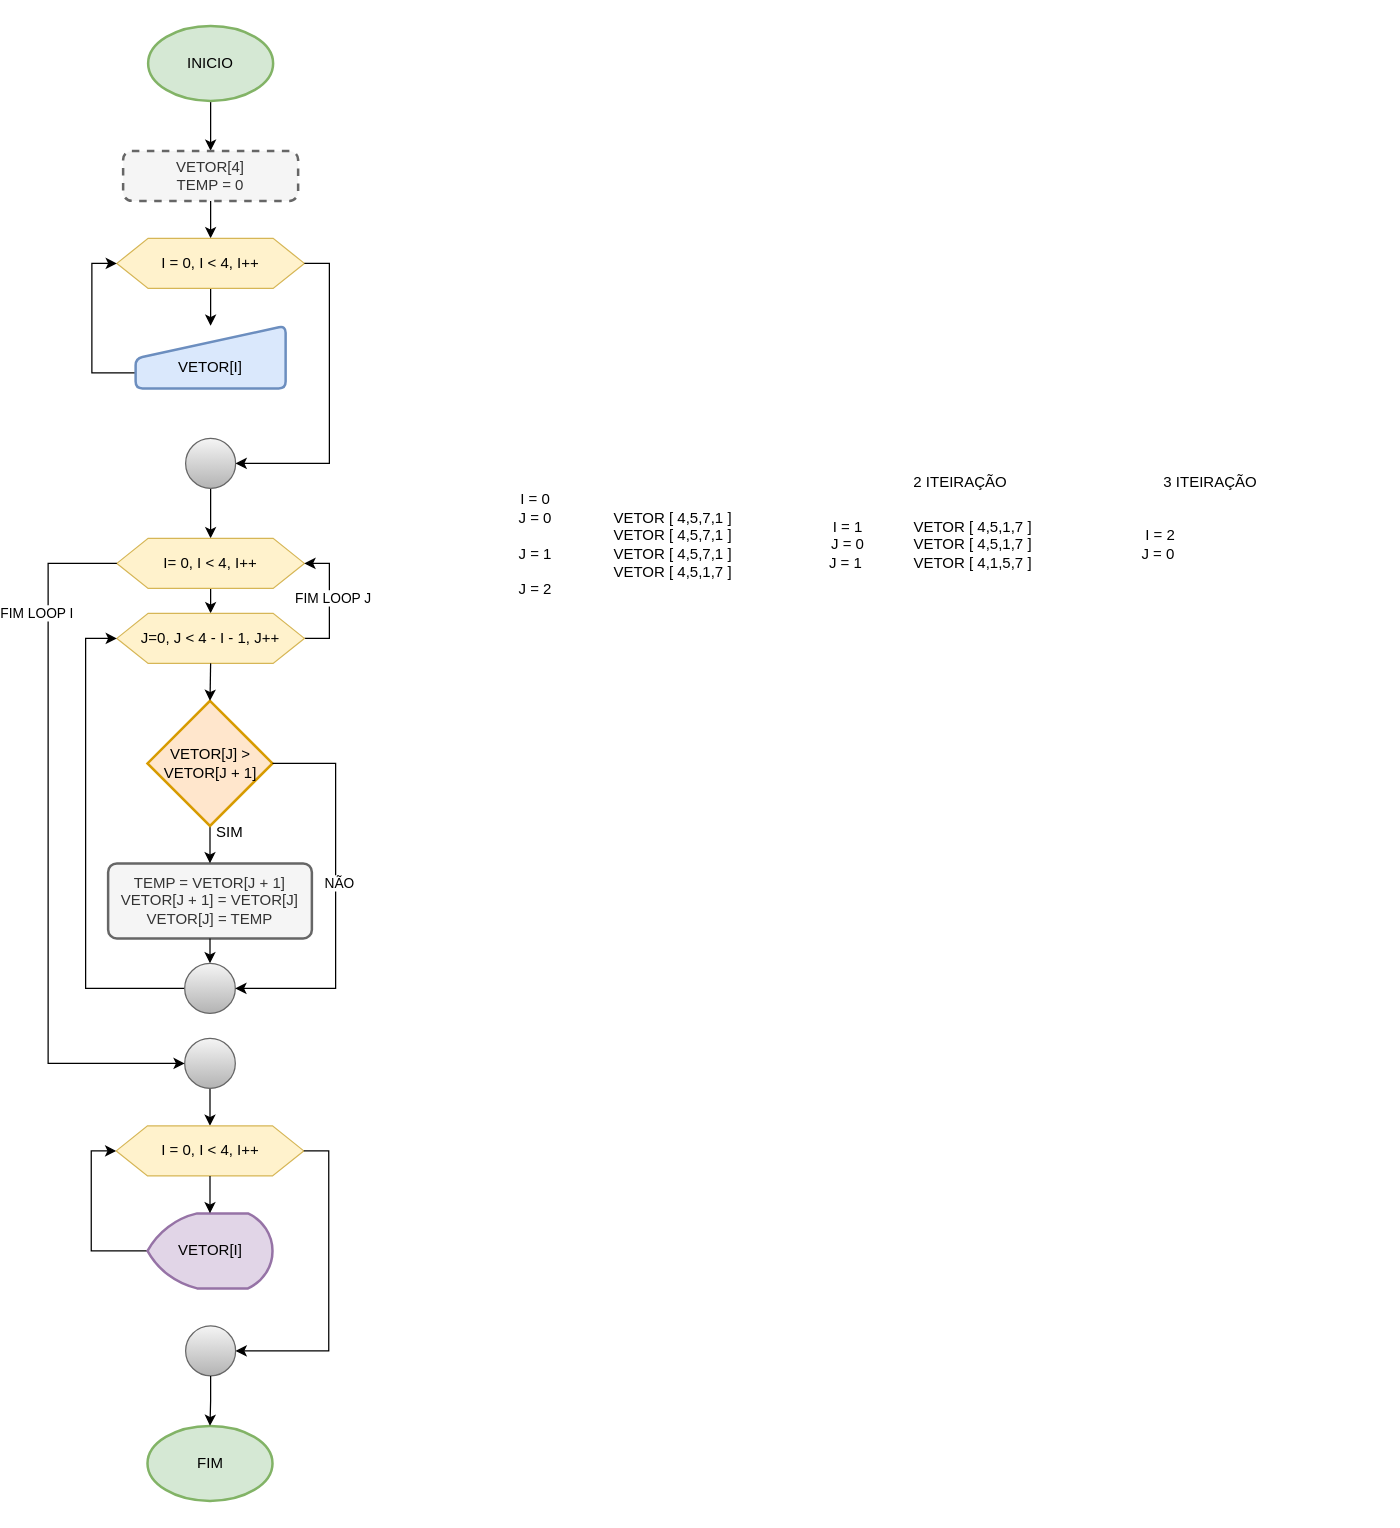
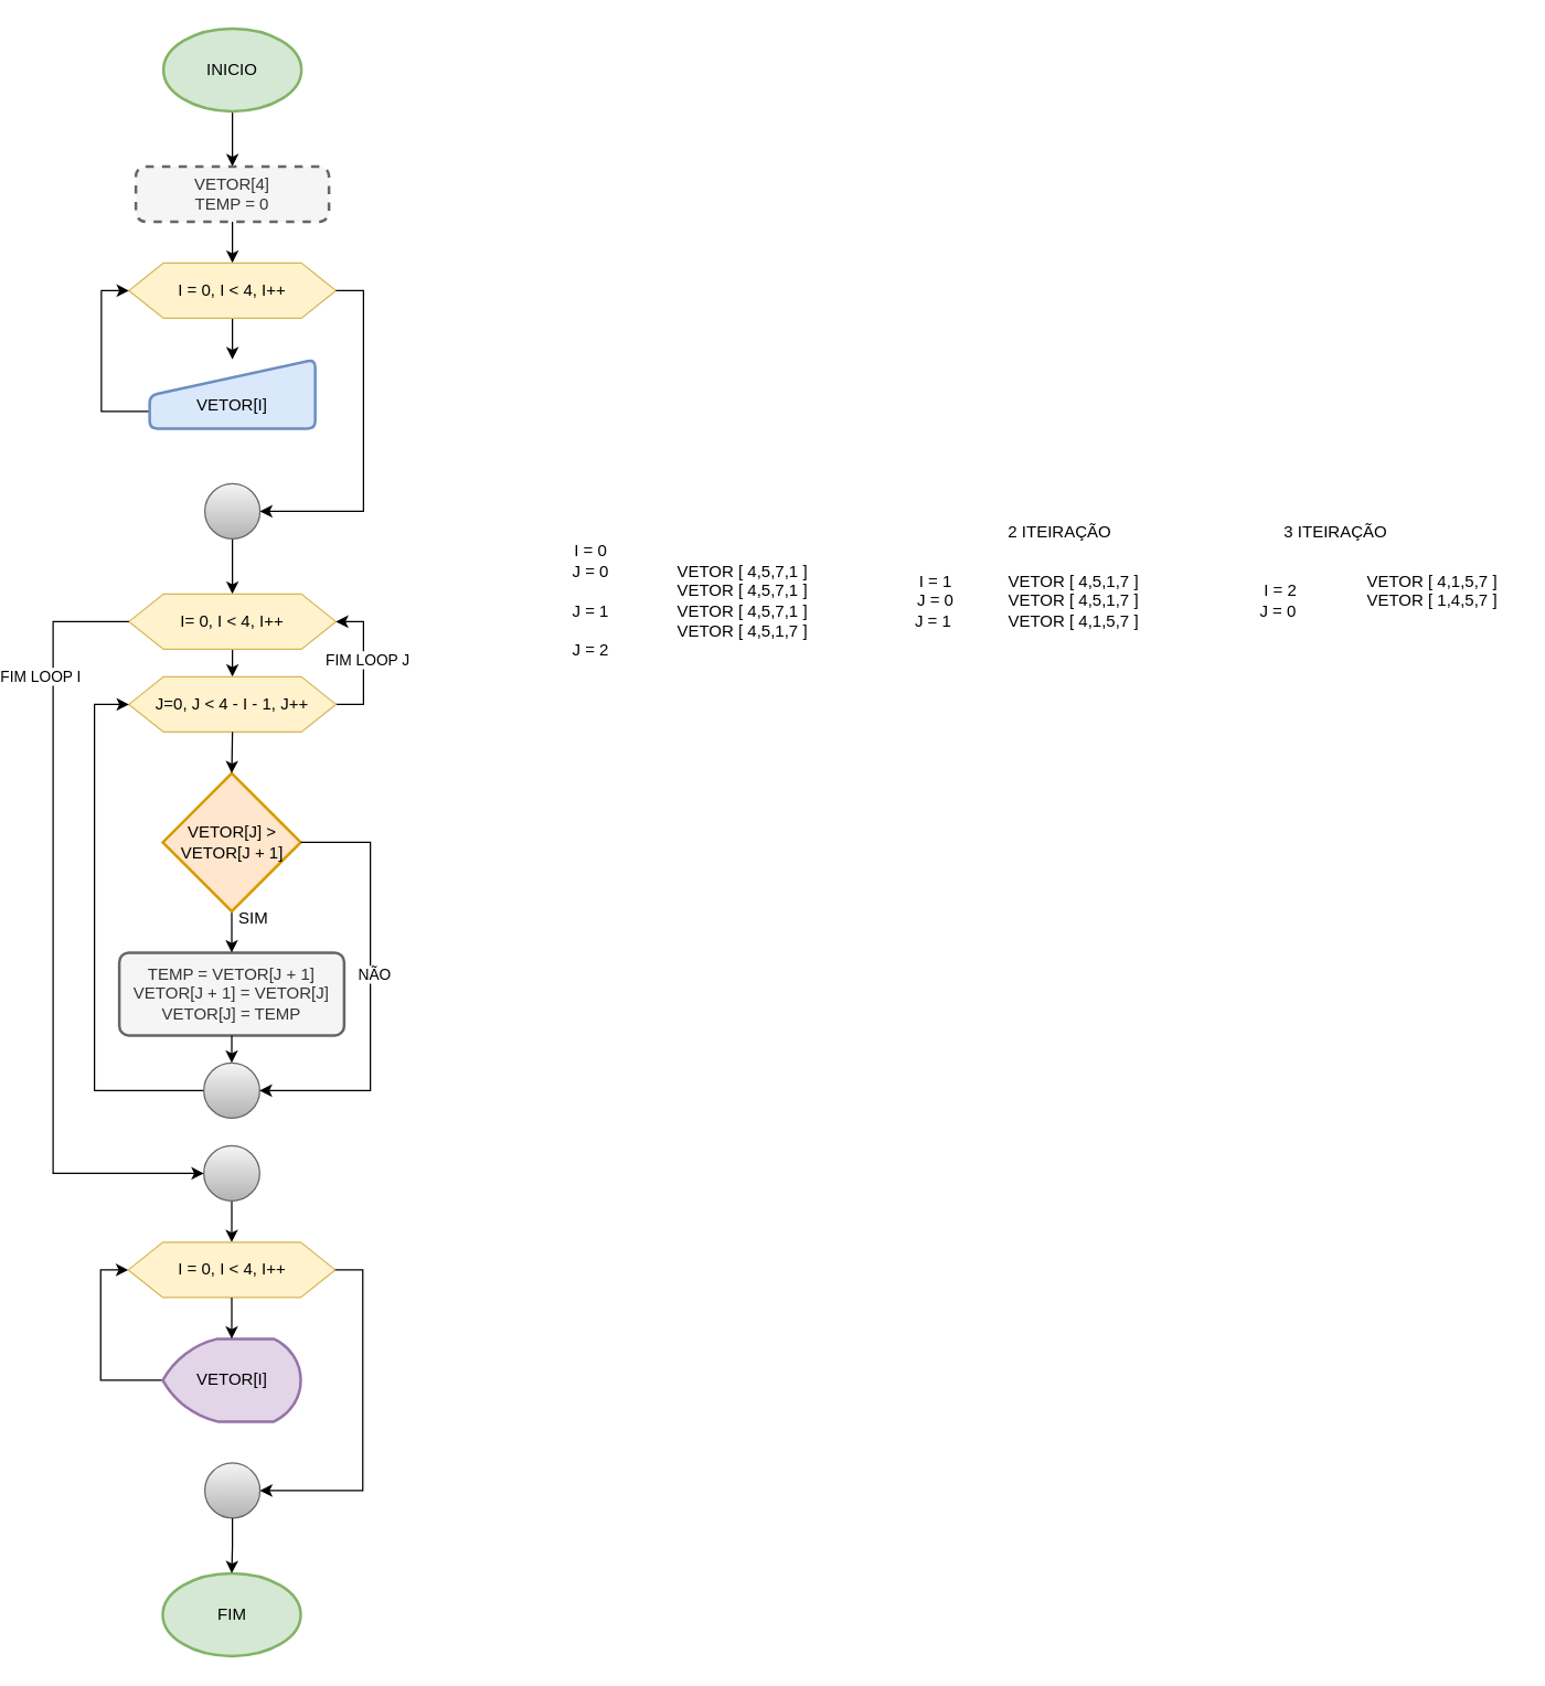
  <mxCell id="0" />
  <mxCell id="1" parent="0" />
  <mxCell id="2" style="edgeStyle=orthogonalEdgeStyle;rounded=0;orthogonalLoop=1;jettySize=auto;html=1;exitX=0.5;exitY=1;exitDx=0;exitDy=0;exitPerimeter=0;entryX=0.5;entryY=0;entryDx=0;entryDy=0;" edge="1" parent="1" source="3" target="6"><mxGeometry relative="1" as="geometry" /></mxCell>
  <mxCell id="3" value="INICIO" style="strokeWidth=2;html=1;shape=mxgraph.flowchart.start_1;whiteSpace=wrap;fillColor=#d5e8d4;strokeColor=#82b366;" vertex="1" parent="1"><mxGeometry x="100" y="20" width="100" height="60" as="geometry" /></mxCell>
  <mxCell id="4" value="FIM" style="strokeWidth=2;html=1;shape=mxgraph.flowchart.start_1;whiteSpace=wrap;fillColor=#d5e8d4;strokeColor=#82b366;" vertex="1" parent="1"><mxGeometry x="99.5" y="1140" width="100" height="60" as="geometry" /></mxCell>
  <mxCell id="5" style="edgeStyle=orthogonalEdgeStyle;rounded=0;orthogonalLoop=1;jettySize=auto;html=1;exitX=0.5;exitY=1;exitDx=0;exitDy=0;entryX=0.5;entryY=0;entryDx=0;entryDy=0;" edge="1" parent="1" source="6" target="9"><mxGeometry relative="1" as="geometry" /></mxCell>
  <mxCell id="6" value="VETOR[4]&lt;div&gt;TEMP = 0&lt;/div&gt;" style="rounded=1;whiteSpace=wrap;html=1;absoluteArcSize=1;arcSize=14;strokeWidth=2;fillColor=#f5f5f5;fontColor=#333333;strokeColor=#666666;dashed=1;" vertex="1" parent="1"><mxGeometry x="80" y="120" width="140" height="40" as="geometry" /></mxCell>
  <mxCell id="7" value="TEMP = VETOR[J + 1]&lt;div&gt;VETOR[J + 1] = VETOR[J]&lt;/div&gt;&lt;div&gt;VETOR[J] = TEMP&lt;/div&gt;" style="rounded=1;whiteSpace=wrap;html=1;absoluteArcSize=1;arcSize=14;strokeWidth=2;fillColor=#f5f5f5;fontColor=#333333;strokeColor=#666666;" vertex="1" parent="1"><mxGeometry x="68" y="690" width="163" height="60" as="geometry" /></mxCell>
  <mxCell id="8" value="" style="edgeStyle=orthogonalEdgeStyle;rounded=0;orthogonalLoop=1;jettySize=auto;html=1;" edge="1" parent="1" source="9" target="11"><mxGeometry relative="1" as="geometry" /></mxCell>
  <mxCell id="9" value="I = 0, I &amp;lt; 4, I++" style="shape=hexagon;perimeter=hexagonPerimeter2;whiteSpace=wrap;html=1;fixedSize=1;fillColor=#fff2cc;strokeColor=#d6b656;size=25;" vertex="1" parent="1"><mxGeometry x="75" y="190" width="150" height="40" as="geometry" /></mxCell>
  <mxCell id="10" style="edgeStyle=orthogonalEdgeStyle;rounded=0;orthogonalLoop=1;jettySize=auto;html=1;exitX=0;exitY=0.75;exitDx=0;exitDy=0;entryX=0;entryY=0.5;entryDx=0;entryDy=0;" edge="1" parent="1" source="11" target="9"><mxGeometry relative="1" as="geometry" /></mxCell>
  <mxCell id="11" value="&lt;div&gt;&lt;br&gt;&lt;/div&gt;VETOR[I]" style="html=1;strokeWidth=2;shape=manualInput;whiteSpace=wrap;rounded=1;size=26;arcSize=11;fillColor=#dae8fc;strokeColor=#6c8ebf;" vertex="1" parent="1"><mxGeometry x="90" y="260" width="120" height="50" as="geometry" /></mxCell>
  <mxCell id="12" value="" style="edgeStyle=orthogonalEdgeStyle;rounded=0;orthogonalLoop=1;jettySize=auto;html=1;" edge="1" parent="1" source="13" target="20"><mxGeometry relative="1" as="geometry" /></mxCell>
  <mxCell id="13" value="" style="verticalLabelPosition=bottom;verticalAlign=top;html=1;shape=mxgraph.flowchart.on-page_reference;fillColor=#f5f5f5;gradientColor=#b3b3b3;strokeColor=#666666;" vertex="1" parent="1"><mxGeometry x="130" y="350" width="40" height="40" as="geometry" /></mxCell>
  <mxCell id="14" style="edgeStyle=orthogonalEdgeStyle;rounded=0;orthogonalLoop=1;jettySize=auto;html=1;exitX=1;exitY=0.5;exitDx=0;exitDy=0;entryX=1;entryY=0.5;entryDx=0;entryDy=0;entryPerimeter=0;" edge="1" parent="1" source="9" target="13"><mxGeometry relative="1" as="geometry" /></mxCell>
  <mxCell id="15" style="edgeStyle=orthogonalEdgeStyle;rounded=0;orthogonalLoop=1;jettySize=auto;html=1;exitX=0.5;exitY=1;exitDx=0;exitDy=0;exitPerimeter=0;entryX=0.5;entryY=0;entryDx=0;entryDy=0;" edge="1" parent="1" source="16" target="7"><mxGeometry relative="1" as="geometry" /></mxCell>
  <mxCell id="16" value="VETOR[J] &amp;gt; VETOR[J + 1]" style="strokeWidth=2;html=1;shape=mxgraph.flowchart.decision;whiteSpace=wrap;fillColor=#ffe6cc;strokeColor=#d79b00;" vertex="1" parent="1"><mxGeometry x="99.5" y="560" width="100" height="100" as="geometry" /></mxCell>
  <mxCell id="17" value="SIM" style="text;html=1;align=center;verticalAlign=middle;resizable=0;points=[];autosize=1;strokeColor=none;fillColor=none;" vertex="1" parent="1"><mxGeometry x="144.5" y="650" width="40" height="30" as="geometry" /></mxCell>
  <mxCell id="18" value="" style="verticalLabelPosition=bottom;verticalAlign=top;html=1;shape=mxgraph.flowchart.on-page_reference;fillColor=#f5f5f5;gradientColor=#b3b3b3;strokeColor=#666666;" vertex="1" parent="1"><mxGeometry x="130" y="1060" width="40" height="40" as="geometry" /></mxCell>
  <mxCell id="19" style="edgeStyle=orthogonalEdgeStyle;rounded=0;orthogonalLoop=1;jettySize=auto;html=1;exitX=0.5;exitY=1;exitDx=0;exitDy=0;entryX=0.5;entryY=0;entryDx=0;entryDy=0;" edge="1" parent="1" source="20" target="23"><mxGeometry relative="1" as="geometry" /></mxCell>
  <mxCell id="20" value="I= 0, I &amp;lt; 4, I++" style="shape=hexagon;perimeter=hexagonPerimeter2;whiteSpace=wrap;html=1;fixedSize=1;fillColor=#fff2cc;strokeColor=#d6b656;size=25;" vertex="1" parent="1"><mxGeometry x="75" y="430" width="150" height="40" as="geometry" /></mxCell>
  <mxCell id="21" style="edgeStyle=orthogonalEdgeStyle;rounded=0;orthogonalLoop=1;jettySize=auto;html=1;exitX=1;exitY=0.5;exitDx=0;exitDy=0;entryX=1;entryY=0.5;entryDx=0;entryDy=0;" edge="1" parent="1" source="23" target="20"><mxGeometry relative="1" as="geometry" /></mxCell>
  <mxCell id="22" value="FIM LOOP J" style="edgeLabel;html=1;align=center;verticalAlign=middle;resizable=0;points=[];" vertex="1" connectable="0" parent="21"><mxGeometry x="0.06" y="-2" relative="1" as="geometry"><mxPoint as="offset" /></mxGeometry></mxCell>
  <mxCell id="23" value="J=0, J &amp;lt; 4 - I - 1, J++" style="shape=hexagon;perimeter=hexagonPerimeter2;whiteSpace=wrap;html=1;fixedSize=1;fillColor=#fff2cc;strokeColor=#d6b656;size=25;" vertex="1" parent="1"><mxGeometry x="75" y="490" width="150" height="40" as="geometry" /></mxCell>
  <mxCell id="24" style="edgeStyle=orthogonalEdgeStyle;rounded=0;orthogonalLoop=1;jettySize=auto;html=1;exitX=0.5;exitY=1;exitDx=0;exitDy=0;entryX=0.5;entryY=0;entryDx=0;entryDy=0;entryPerimeter=0;" edge="1" parent="1" source="23" target="16"><mxGeometry relative="1" as="geometry" /></mxCell>
  <mxCell id="25" style="edgeStyle=orthogonalEdgeStyle;rounded=0;orthogonalLoop=1;jettySize=auto;html=1;exitX=0.5;exitY=1;exitDx=0;exitDy=0;exitPerimeter=0;entryX=0.5;entryY=0;entryDx=0;entryDy=0;" edge="1" parent="1" source="26" target="44"><mxGeometry relative="1" as="geometry" /></mxCell>
  <mxCell id="26" value="" style="verticalLabelPosition=bottom;verticalAlign=top;html=1;shape=mxgraph.flowchart.on-page_reference;fillColor=#f5f5f5;gradientColor=#b3b3b3;strokeColor=#666666;" vertex="1" parent="1"><mxGeometry x="129.25" y="830" width="40.5" height="40" as="geometry" /></mxCell>
  <mxCell id="27" style="edgeStyle=orthogonalEdgeStyle;rounded=0;orthogonalLoop=1;jettySize=auto;html=1;exitX=0;exitY=0.5;exitDx=0;exitDy=0;entryX=0;entryY=0.5;entryDx=0;entryDy=0;entryPerimeter=0;" edge="1" parent="1" source="20" target="26"><mxGeometry relative="1" as="geometry"><Array as="points"><mxPoint x="20" y="450" /><mxPoint x="20" y="850" /></Array></mxGeometry></mxCell>
  <mxCell id="28" value="FIM LOOP I" style="edgeLabel;html=1;align=center;verticalAlign=middle;resizable=0;points=[];" vertex="1" connectable="0" parent="27"><mxGeometry x="-0.646" relative="1" as="geometry"><mxPoint x="-10" y="-6" as="offset" /></mxGeometry></mxCell>
  <mxCell id="29" style="edgeStyle=orthogonalEdgeStyle;rounded=0;orthogonalLoop=1;jettySize=auto;html=1;exitX=0;exitY=0.5;exitDx=0;exitDy=0;exitPerimeter=0;entryX=0;entryY=0.5;entryDx=0;entryDy=0;" edge="1" parent="1" source="30" target="23"><mxGeometry relative="1" as="geometry"><Array as="points"><mxPoint x="50" y="790" /><mxPoint x="50" y="510" /></Array></mxGeometry></mxCell>
  <mxCell id="30" value="" style="verticalLabelPosition=bottom;verticalAlign=top;html=1;shape=mxgraph.flowchart.on-page_reference;fillColor=#f5f5f5;gradientColor=#b3b3b3;strokeColor=#666666;" vertex="1" parent="1"><mxGeometry x="129.25" y="770" width="40.5" height="40" as="geometry" /></mxCell>
  <mxCell id="31" style="edgeStyle=orthogonalEdgeStyle;rounded=0;orthogonalLoop=1;jettySize=auto;html=1;exitX=0.5;exitY=1;exitDx=0;exitDy=0;entryX=0.5;entryY=0;entryDx=0;entryDy=0;entryPerimeter=0;" edge="1" parent="1" source="7" target="30"><mxGeometry relative="1" as="geometry" /></mxCell>
  <mxCell id="32" style="edgeStyle=orthogonalEdgeStyle;rounded=0;orthogonalLoop=1;jettySize=auto;html=1;exitX=1;exitY=0.5;exitDx=0;exitDy=0;exitPerimeter=0;entryX=1;entryY=0.5;entryDx=0;entryDy=0;entryPerimeter=0;" edge="1" parent="1" source="16" target="30"><mxGeometry relative="1" as="geometry"><Array as="points"><mxPoint x="250" y="610" /><mxPoint x="250" y="790" /></Array></mxGeometry></mxCell>
  <mxCell id="33" value="NÃO" style="edgeLabel;html=1;align=center;verticalAlign=middle;resizable=0;points=[];" vertex="1" connectable="0" parent="32"><mxGeometry x="-0.064" y="2" relative="1" as="geometry"><mxPoint y="1" as="offset" /></mxGeometry></mxCell>
  <mxCell id="34" value="I = 0&lt;div&gt;J = 0&lt;/div&gt;&lt;div&gt;&lt;br&gt;&lt;/div&gt;&lt;div&gt;J = 1&lt;/div&gt;&lt;div&gt;&lt;br&gt;&lt;/div&gt;&lt;div&gt;J = 2&lt;/div&gt;" style="text;html=1;align=center;verticalAlign=middle;whiteSpace=wrap;rounded=0;" vertex="1" parent="1"><mxGeometry x="380" y="420" width="60" height="30" as="geometry" /></mxCell>
  <mxCell id="35" value="VETOR [ 4,5,7,1 ]&lt;div&gt;&lt;span style=&quot;color: rgba(0, 0, 0, 0); font-family: monospace; font-size: 0px; text-align: start; text-wrap-mode: nowrap;&quot;&gt;%3CmxGraphModel%3E%3Croot%3E%3CmxCell%20id%3D%220%22%2F%3E%3CmxCell%20id%3D%221%22%20parent%3D%220%22%2F%3E%3CmxCell%20id%3D%222%22%20value%3D%22%22%20style%3D%22verticalLabelPosition%3Dbottom%3BverticalAlign%3Dtop%3Bhtml%3D1%3Bshape%3Dmxgraph.flowchart.on-page_reference%3BfillColor%3D%23f5f5f5%3BgradientColor%3D%23b3b3b3%3BstrokeColor%3D%23666666%3B%22%20vertex%3D%221%22%20parent%3D%221%22%3E%3CmxGeometry%20x%3D%22379.25%22%20y%3D%22870%22%20width%3D%2240.5%22%20height%3D%2240%22%20as%3D%22geometry%22%2F%3E%3C%2FmxCell%3E%3C%2Froot%3E%3C%2FmxGraphModel%3E&lt;/span&gt;&lt;span style=&quot;background-color: transparent; color: light-dark(rgb(0, 0, 0), rgb(255, 255, 255));&quot;&gt;VETOR [ 4,5,7,1 ]&lt;/span&gt;&lt;/div&gt;&lt;div&gt;VETOR [ 4,5,7,1 ]&lt;span style=&quot;background-color: transparent; color: light-dark(rgb(0, 0, 0), rgb(255, 255, 255));&quot;&gt;&lt;/span&gt;&lt;/div&gt;&lt;div&gt;VETOR [ 4,5,1,7 ]&lt;/div&gt;" style="text;html=1;align=center;verticalAlign=middle;whiteSpace=wrap;rounded=0;" vertex="1" parent="1"><mxGeometry x="460" y="420" width="120" height="30" as="geometry" /></mxCell>
  <mxCell id="36" value="2 ITEIRAÇÃO" style="text;html=1;align=center;verticalAlign=middle;whiteSpace=wrap;rounded=0;" vertex="1" parent="1"><mxGeometry x="680" y="370" width="140" height="30" as="geometry" /></mxCell>
  <mxCell id="37" value="&lt;div&gt;VETOR [ 4,5,1,7 ]&lt;/div&gt;&lt;div&gt;VETOR [ 4,5,1,7 ]&lt;/div&gt;&lt;div&gt;VETOR [ 4,1,5,7 ]&lt;/div&gt;" style="text;html=1;align=center;verticalAlign=middle;whiteSpace=wrap;rounded=0;" vertex="1" parent="1"><mxGeometry x="700" y="420" width="120" height="30" as="geometry" /></mxCell>
  <mxCell id="38" value="I = 1&lt;div&gt;J = 0&lt;/div&gt;&lt;div&gt;J = 1&amp;nbsp;&lt;/div&gt;" style="text;html=1;align=center;verticalAlign=middle;whiteSpace=wrap;rounded=0;" vertex="1" parent="1"><mxGeometry x="630" y="420" width="60" height="30" as="geometry" /></mxCell>
  <mxCell id="39" value="3 ITEIRAÇÃO" style="text;html=1;align=center;verticalAlign=middle;whiteSpace=wrap;rounded=0;" vertex="1" parent="1"><mxGeometry x="880" y="370" width="140" height="30" as="geometry" /></mxCell>
+ <mxCell id="40" value="&lt;div&gt;&lt;span style=&quot;background-color: transparent; color: light-dark(rgb(0, 0, 0), rgb(255, 255, 255));&quot;&gt;VETOR [ 4,1,5,7 ]&lt;/span&gt;&lt;/div&gt;&lt;div&gt;&lt;div&gt;&lt;span style=&quot;background-color: transparent; color: light-dark(rgb(0, 0, 0), rgb(255, 255, 255));&quot;&gt;VETOR [ 1,4,5,7 ]&lt;/span&gt;&lt;/div&gt;&lt;/div&gt;&lt;div&gt;&lt;span style=&quot;background-color: transparent; color: light-dark(rgb(0, 0, 0), rgb(255, 255, 255));&quot;&gt;&lt;br&gt;&lt;/span&gt;&lt;/div&gt;" style="text;html=1;align=center;verticalAlign=middle;whiteSpace=wrap;rounded=0;" vertex="1" parent="1"><mxGeometry x="960" y="420" width="120" height="30" as="geometry" /></mxCell>
  <mxCell id="41" value="I = 2&lt;div&gt;J = 0&lt;span style=&quot;background-color: transparent; color: light-dark(rgb(0, 0, 0), rgb(255, 255, 255));&quot;&gt;&amp;nbsp;&lt;/span&gt;&lt;/div&gt;" style="text;html=1;align=center;verticalAlign=middle;whiteSpace=wrap;rounded=0;" vertex="1" parent="1"><mxGeometry x="880" y="420" width="60" height="30" as="geometry" /></mxCell>
  <mxCell id="42" style="edgeStyle=orthogonalEdgeStyle;rounded=0;orthogonalLoop=1;jettySize=auto;html=1;exitX=0;exitY=0.5;exitDx=0;exitDy=0;exitPerimeter=0;entryX=0;entryY=0.5;entryDx=0;entryDy=0;" edge="1" parent="1" source="43" target="44"><mxGeometry relative="1" as="geometry" /></mxCell>
  <mxCell id="43" value="VETOR[I]" style="strokeWidth=2;html=1;shape=mxgraph.flowchart.display;whiteSpace=wrap;fillColor=#e1d5e7;strokeColor=#9673a6;" vertex="1" parent="1"><mxGeometry x="99.5" y="970" width="100" height="60" as="geometry" /></mxCell>
  <mxCell id="44" value="I = 0, I &amp;lt; 4, I++" style="shape=hexagon;perimeter=hexagonPerimeter2;whiteSpace=wrap;html=1;fixedSize=1;fillColor=#fff2cc;strokeColor=#d6b656;size=25;" vertex="1" parent="1"><mxGeometry x="74.5" y="900" width="150" height="40" as="geometry" /></mxCell>
  <mxCell id="45" style="edgeStyle=orthogonalEdgeStyle;rounded=0;orthogonalLoop=1;jettySize=auto;html=1;exitX=0.5;exitY=1;exitDx=0;exitDy=0;entryX=0.5;entryY=0;entryDx=0;entryDy=0;entryPerimeter=0;" edge="1" parent="1" source="44" target="43"><mxGeometry relative="1" as="geometry" /></mxCell>
  <mxCell id="46" style="edgeStyle=orthogonalEdgeStyle;rounded=0;orthogonalLoop=1;jettySize=auto;html=1;exitX=1;exitY=0.5;exitDx=0;exitDy=0;entryX=1;entryY=0.5;entryDx=0;entryDy=0;entryPerimeter=0;" edge="1" parent="1" source="44" target="18"><mxGeometry relative="1" as="geometry" /></mxCell>
  <mxCell id="47" style="edgeStyle=orthogonalEdgeStyle;rounded=0;orthogonalLoop=1;jettySize=auto;html=1;exitX=0.5;exitY=1;exitDx=0;exitDy=0;exitPerimeter=0;entryX=0.5;entryY=0;entryDx=0;entryDy=0;entryPerimeter=0;" edge="1" parent="1" source="18" target="4"><mxGeometry relative="1" as="geometry" /></mxCell>
